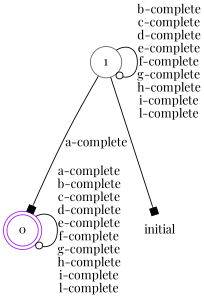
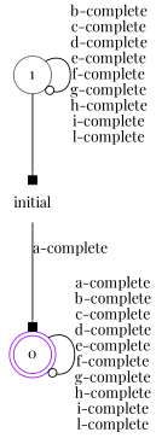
  digraph {
    fontname="Playfair Display"
    rankdir=TB
    node [color=gray40 fontname="Playfair Display"]
    edge [arrowhead=odot fontname="Playfair Display"]
    0 [color=purple shape=doublecircle]
    1 [shape=circle]
    initial [shape=plaintext]
    0 -> 0 [label="a-complete\nb-complete\nc-complete\nd-complete\ne-complete\nf-complete\ng-complete\nh-complete\ni-complete\nl-complete"]
-   1 -> 0 [arrowhead=box label="a-complete"]
+   initial -> 0 [arrowhead=box label="a-complete"]
    1 -> 1 [label="b-complete\nc-complete\nd-complete\ne-complete\nf-complete\ng-complete\nh-complete\ni-complete\nl-complete"]
    1 -> initial [arrowhead=box]
  }
